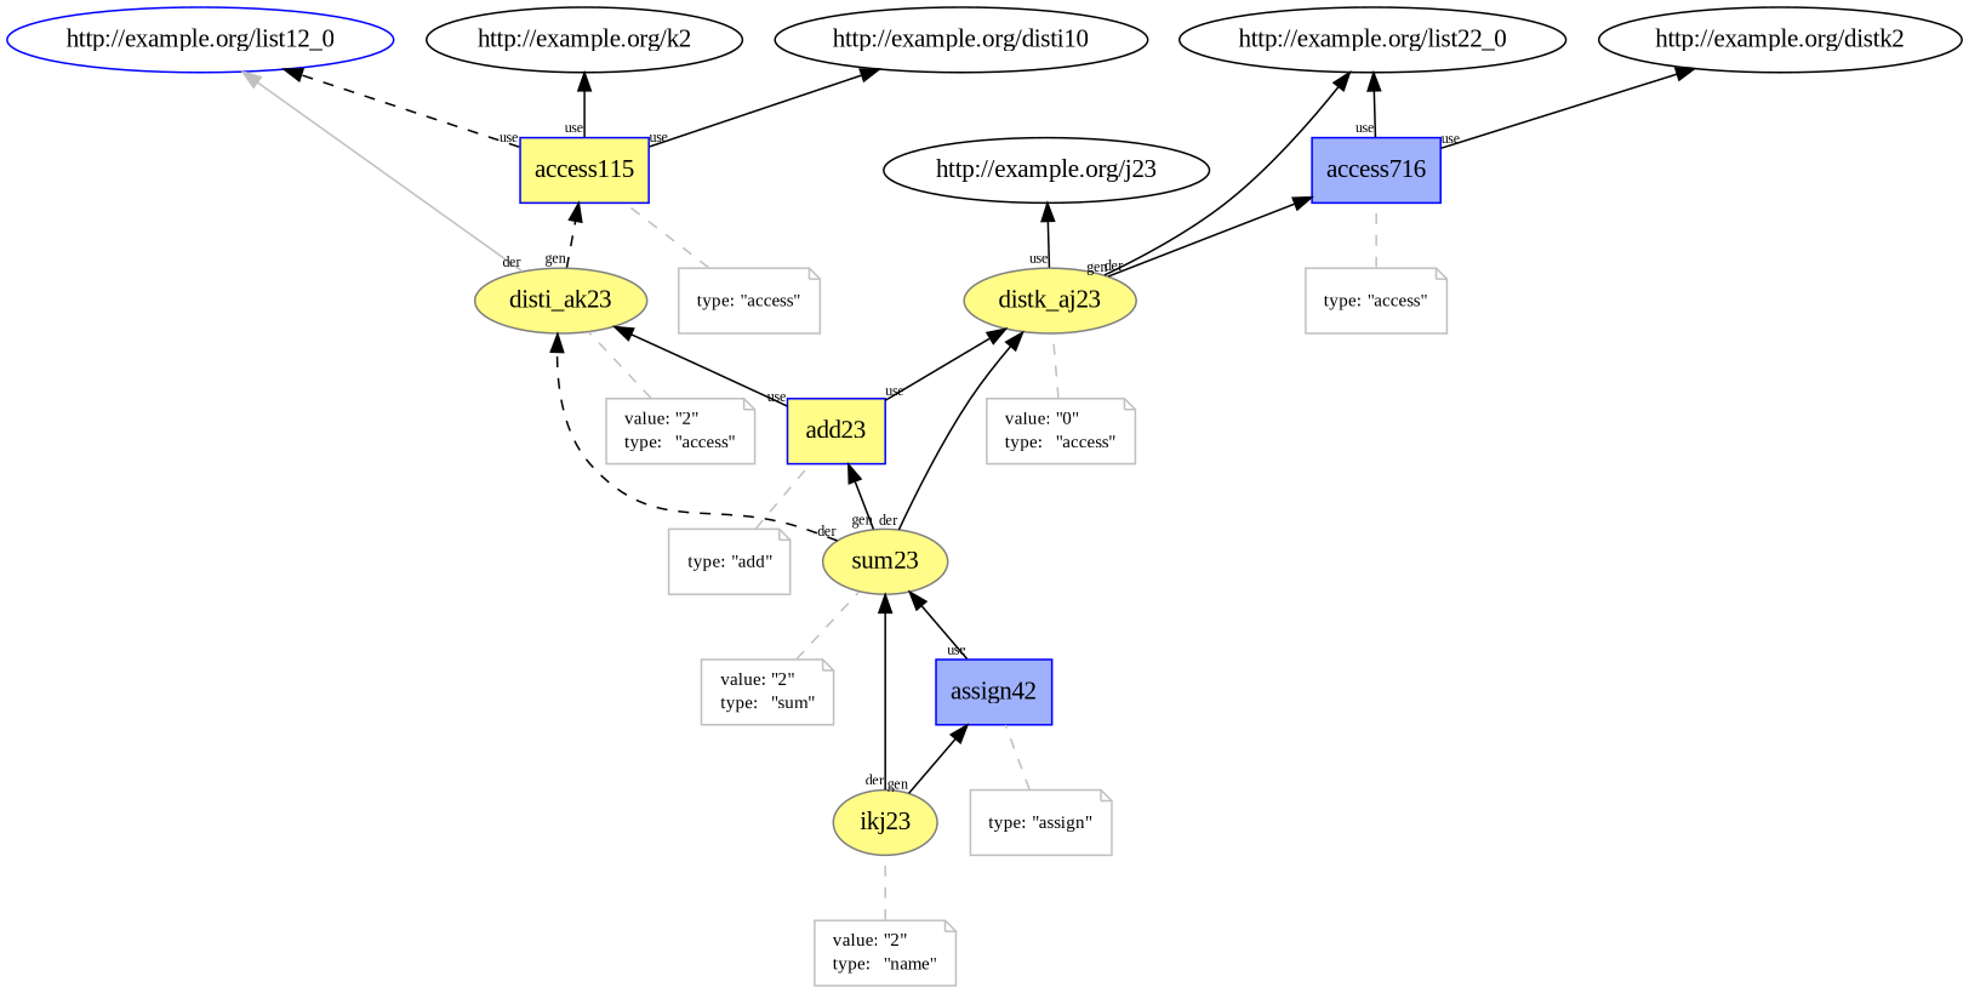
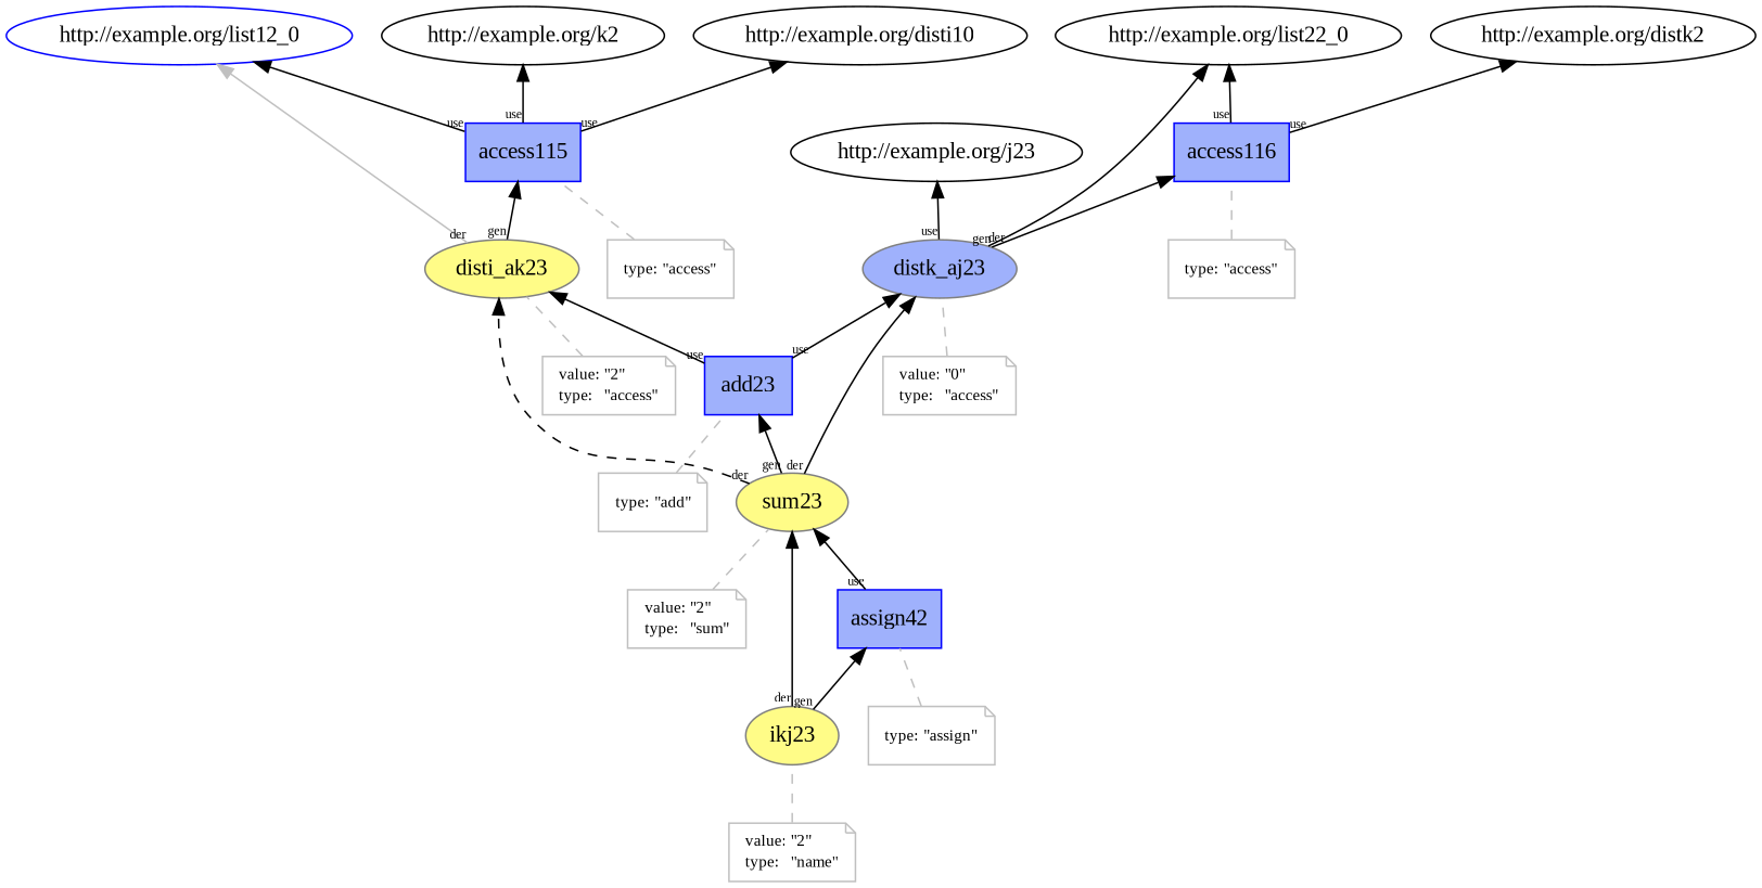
  digraph {
    fontname="Liberation Serif"
    rankdir=BT
    node [color=gray fontname="Liberation Serif"]
    edge [fontname="Liberation Serif" labelangle=60.0 labeldistance=1.5 labelfontsize=8 rotation=20 taillabel=use]
    n1 [color="#808080" fillcolor="#FFFC87" label=disti_ak23 style=filled]
-   n2 [color="#0000FF" fillcolor="#FFFC87" label=access115 shape=polygon sides=4 style=filled]
+   n2 [color="#0000FF" fillcolor="#9FB1FC" label=access115 shape=polygon sides=4 style=filled]
    "http://example.org/list12_0" [color="#0000FF"]
    "http://example.org/disti10" [color=""]
    "http://example.org/k2" [color=""]
    n6 [fontcolor=black fontsize=10 label=<<TABLE cellpadding="0" border="0"> 	<TR> 	    <TD align="left">value:</TD> 	    <TD align="left">&quot;2&quot;</TD> 	</TR> 	<TR> 	    <TD align="left">type:</TD> 	    <TD align="left">&quot;access&quot;</TD> 	</TR> </TABLE>> shape=note]
    n7 [fontcolor=black fontsize=10 label=<<TABLE cellpadding="0" border="0"> 	<TR> 	    <TD align="left">type:</TD> 	    <TD align="left">&quot;access&quot;</TD> 	</TR> </TABLE>> shape=note]
-   n8 [color="#808080" fillcolor="#FFFC87" label=distk_aj23 style=filled]
-   n9 [color="#0000FF" fillcolor="#9FB1FC" label=access716 shape=polygon sides=4 style=filled]
+   n8 [color="#808080" fillcolor="#9FB1FC" label=distk_aj23 style=filled]
+   n9 [color="#0000FF" fillcolor="#9FB1FC" label=access116 shape=polygon sides=4 style=filled]
    "http://example.org/list22_0" [color=""]
    "http://example.org/j23" [color=""]
    "http://example.org/distk2" [color=""]
    n13 [fontcolor=black fontsize=10 label=<<TABLE cellpadding="0" border="0"> 	<TR> 	    <TD align="left">value:</TD> 	    <TD align="left">&quot;0&quot;</TD> 	</TR> 	<TR> 	    <TD align="left">type:</TD> 	    <TD align="left">&quot;access&quot;</TD> 	</TR> </TABLE>> shape=note]
    n14 [fontcolor=black fontsize=10 label=<<TABLE cellpadding="0" border="0"> 	<TR> 	    <TD align="left">type:</TD> 	    <TD align="left">&quot;access&quot;</TD> 	</TR> </TABLE>> shape=note]
    n15 [color="#808080" fillcolor="#FFFC87" label=sum23 style=filled]
-   n16 [color="#0000FF" fillcolor="#FFFC87" label=add23 shape=polygon sides=4 style=filled]
+   n16 [color="#0000FF" fillcolor="#9FB1FC" label=add23 shape=polygon sides=4 style=filled]
    n17 [fontcolor=black fontsize=10 label=<<TABLE cellpadding="0" border="0"> 	<TR> 	    <TD align="left">value:</TD> 	    <TD align="left">&quot;2&quot;</TD> 	</TR> 	<TR> 	    <TD align="left">type:</TD> 	    <TD align="left">&quot;sum&quot;</TD> 	</TR> </TABLE>> shape=note]
    n18 [fontcolor=black fontsize=10 label=<<TABLE cellpadding="0" border="0"> 	<TR> 	    <TD align="left">type:</TD> 	    <TD align="left">&quot;add&quot;</TD> 	</TR> </TABLE>> shape=note]
    n19 [color="#808080" fillcolor="#FFFC87" label=ikj23 style=filled]
    n20 [color="#0000FF" fillcolor="#9FB1FC" label=assign42 shape=polygon sides=4 style=filled]
    n21 [fontcolor=black fontsize=10 label=<<TABLE cellpadding="0" border="0"> 	<TR> 	    <TD align="left">value:</TD> 	    <TD align="left">&quot;2&quot;</TD> 	</TR> 	<TR> 	    <TD align="left">type:</TD> 	    <TD align="left">&quot;name&quot;</TD> 	</TR> </TABLE>> shape=note]
    n22 [fontcolor=black fontsize=10 label=<<TABLE cellpadding="0" border="0"> 	<TR> 	    <TD align="left">type:</TD> 	    <TD align="left">&quot;assign&quot;</TD> 	</TR> </TABLE>> shape=note]
-   n1 -> n2 [taillabel=gen style=dashed]
+   n1 -> n2 [taillabel=gen]
    n1 -> "http://example.org/list12_0" [color=gray taillabel=der]
-   n2 -> "http://example.org/list12_0" [style=dashed]
+   n2 -> "http://example.org/list12_0"
    n2 -> "http://example.org/disti10"
    n2 -> "http://example.org/k2"
    n6 -> n1 [arrowhead=none color=gray style=dashed labelangle="" labeldistance="" labelfontsize="" rotation="" taillabel=""]
    n7 -> n2 [arrowhead=none color=gray style=dashed labelangle="" labeldistance="" labelfontsize="" rotation="" taillabel=""]
    n8 -> n9 [taillabel=gen]
    n8 -> "http://example.org/list22_0" [taillabel=der]
    n8 -> "http://example.org/j23"
    n9 -> "http://example.org/list22_0"
    n9 -> "http://example.org/distk2"
    n13 -> n8 [arrowhead=none color=gray style=dashed labelangle="" labeldistance="" labelfontsize="" rotation="" taillabel=""]
    n14 -> n9 [arrowhead=none color=gray style=dashed labelangle="" labeldistance="" labelfontsize="" rotation="" taillabel=""]
    n15 -> n1 [style=dashed taillabel=der]
    n15 -> n8 [taillabel=der]
    n15 -> n16 [taillabel=gen]
    n16 -> n1
    n16 -> n8
    n17 -> n15 [arrowhead=none color=gray style=dashed labelangle="" labeldistance="" labelfontsize="" rotation="" taillabel=""]
    n18 -> n16 [arrowhead=none color=gray style=dashed labelangle="" labeldistance="" labelfontsize="" rotation="" taillabel=""]
    n19 -> n15 [taillabel=der]
    n19 -> n20 [taillabel=gen]
    n20 -> n15
    n21 -> n19 [arrowhead=none color=gray style=dashed labelangle="" labeldistance="" labelfontsize="" rotation="" taillabel=""]
    n22 -> n20 [arrowhead=none color=gray style=dashed labelangle="" labeldistance="" labelfontsize="" rotation="" taillabel=""]
  }
